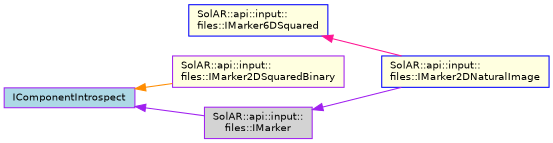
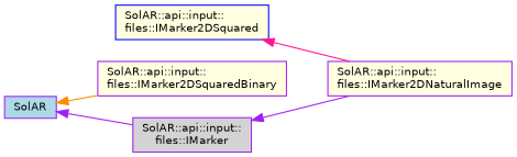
  digraph {
    rankdir=LR
    node [color=purple fillcolor=lightyellow fontname=Helvetica fontsize=10 shape=record style=filled]
    edge [color=purple dir=back fontname=Helvetica fontsize=10 labelfontname=Helvetica labelfontsize=10 style=solid]
-   n1 [color=blue fontcolor=black height=0.2 label="SolAR::api::input::\lfiles::IMarker6DSquared" width=0.4]
-   n2 [color=blue height=0.2 label="SolAR::api::input::\lfiles::IMarker2DNaturalImage" width=0.4]
+   n1 [color=blue fontcolor=black height=0.2 label="SolAR::api::input::\lfiles::IMarker2DSquared" width=0.4]
+   n2 [height=0.2 label="SolAR::api::input::\lfiles::IMarker2DNaturalImage" width=0.4]
    n3 [height=0.2 label="SolAR::api::input::\lfiles::IMarker2DSquaredBinary" width=0.4]
    n4 [fillcolor=lightgrey height=0.2 label="SolAR::api::input::\lfiles::IMarker" width=0.4]
-   n5 [fillcolor=lightblue height=0.2 label=IComponentIntrospect width=0.4]
+   n5 [fillcolor=lightblue height=0.2 label=SolAR width=0.4]
    n1 -> n2 [color=deeppink]
    n4 -> n2
    n5 -> n3 [color=darkorange]
    n5 -> n4
  }
